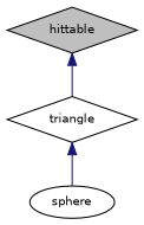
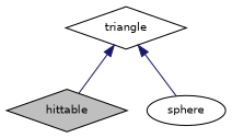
  digraph {
    node [color=black fillcolor=white fontname=Helvetica fontsize=10 shape=diamond style=filled]
    edge [color=midnightblue dir=back fontname=Helvetica fontsize=10 labelfontname=Helvetica labelfontsize=10 style=solid]
    n1 [fillcolor=grey75 fontcolor=black height=0.2 label=hittable width=0.4]
    n2 [height=0.2 label=triangle width=0.4]
    n3 [height=0.2 label=sphere shape=ellipse width=0.4]
-   n1 -> n2
+   n2 -> n1
    n2 -> n3
  }
